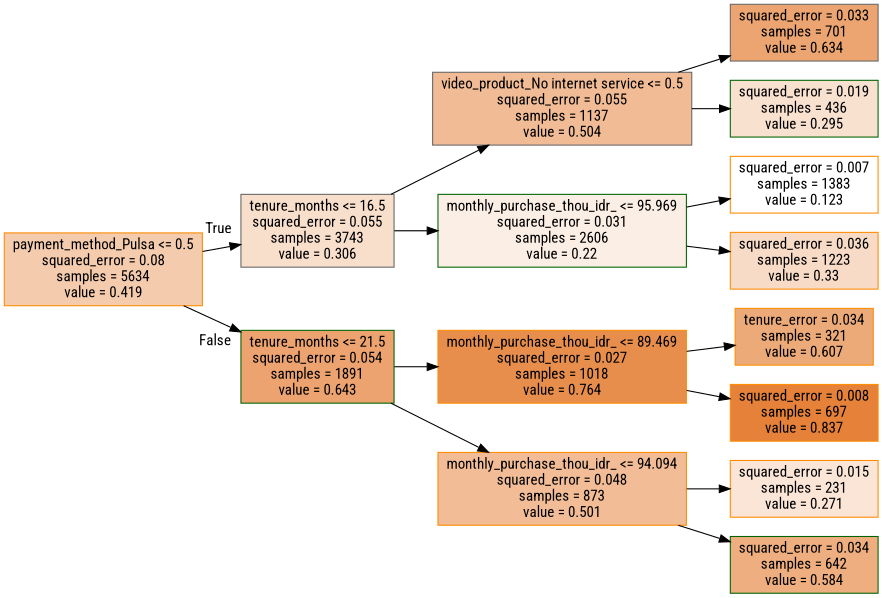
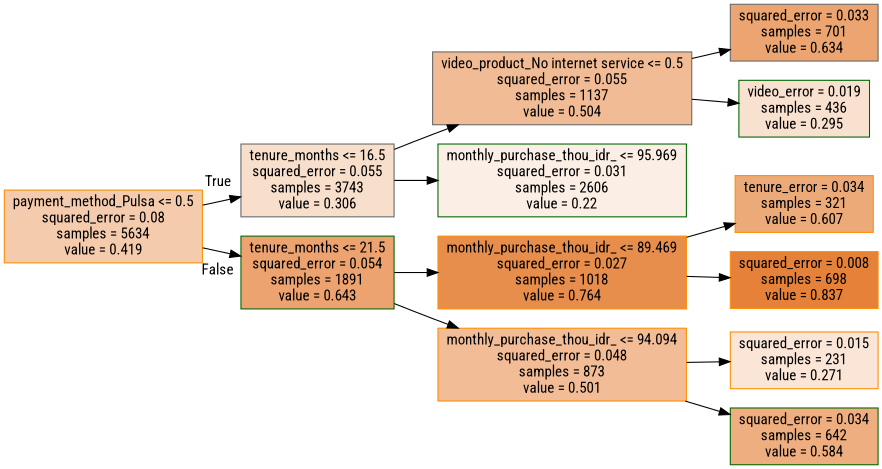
  digraph {
    rankdir=LR
    node [color=darkorange fontname="Roboto Condensed" shape=box style=filled]
    edge [fontname="Roboto Condensed"]
    n1 [fillcolor="#f4cbad" label="payment_method_Pulsa <= 0.5\nsquared_error = 0.08\nsamples = 5634\nvalue = 0.419"]
    n2 [color=gray40 fillcolor="#f8dfcc" label="tenure_months <= 16.5\nsquared_error = 0.055\nsamples = 3743\nvalue = 0.306"]
    n3 [color=darkgreen fillcolor="#eca36f" label="tenure_months <= 21.5\nsquared_error = 0.054\nsamples = 1891\nvalue = 0.643"]
    n4 [color=gray40 fillcolor="#f1bc95" label="video_product_No internet service <= 0.5\nsquared_error = 0.055\nsamples = 1137\nvalue = 0.504"]
    n5 [color=darkgreen fillcolor="#fbeee4" label="monthly_purchase_thou_idr_ <= 95.969\nsquared_error = 0.031\nsamples = 2606\nvalue = 0.22"]
    n6 [fillcolor="#e88e4d" label="monthly_purchase_thou_idr_ <= 89.469\nsquared_error = 0.027\nsamples = 1018\nvalue = 0.764"]
    n7 [fillcolor="#f1bc96" label="monthly_purchase_thou_idr_ <= 94.094\nsquared_error = 0.048\nsamples = 873\nvalue = 0.501"]
    n8 [color=gray40 fillcolor="#eca571" label="squared_error = 0.033\nsamples = 701\nvalue = 0.634"]
-   n9 [color=darkgreen fillcolor="#f9e1cf" label="squared_error = 0.019\nsamples = 436\nvalue = 0.295"]
-   n10 [fillcolor="#ffffff" label="squared_error = 0.007\nsamples = 1383\nvalue = 0.123"]
-   n11 [fillcolor="#f7dbc6" label="squared_error = 0.036\nsamples = 1223\nvalue = 0.33"]
+   n9 [color=darkgreen fillcolor="#f9e1cf" label="video_error = 0.019\nsamples = 436\nvalue = 0.295"]
    n12 [fillcolor="#edaa79" label="tenure_error = 0.034\nsamples = 321\nvalue = 0.607"]
-   n13 [fillcolor="#e58139" label="squared_error = 0.008\nsamples = 697\nvalue = 0.837"]
+   n13 [fillcolor="#e58139" label="squared_error = 0.008\nsamples = 698\nvalue = 0.837"]
    n14 [fillcolor="#fae5d6" label="squared_error = 0.015\nsamples = 231\nvalue = 0.271"]
    n15 [color=darkgreen fillcolor="#eeae7f" label="squared_error = 0.034\nsamples = 642\nvalue = 0.584"]
    n1 -> n2 [headlabel=True labelangle=-45 labeldistance=2.5]
    n1 -> n3 [headlabel=False labelangle=45 labeldistance=2.5]
    n2 -> n4
    n2 -> n5
    n3 -> n6
    n3 -> n7
    n4 -> n8
    n4 -> n9
-   n5 -> n10
-   n5 -> n11
    n6 -> n12
    n6 -> n13
    n7 -> n14
    n7 -> n15
  }
